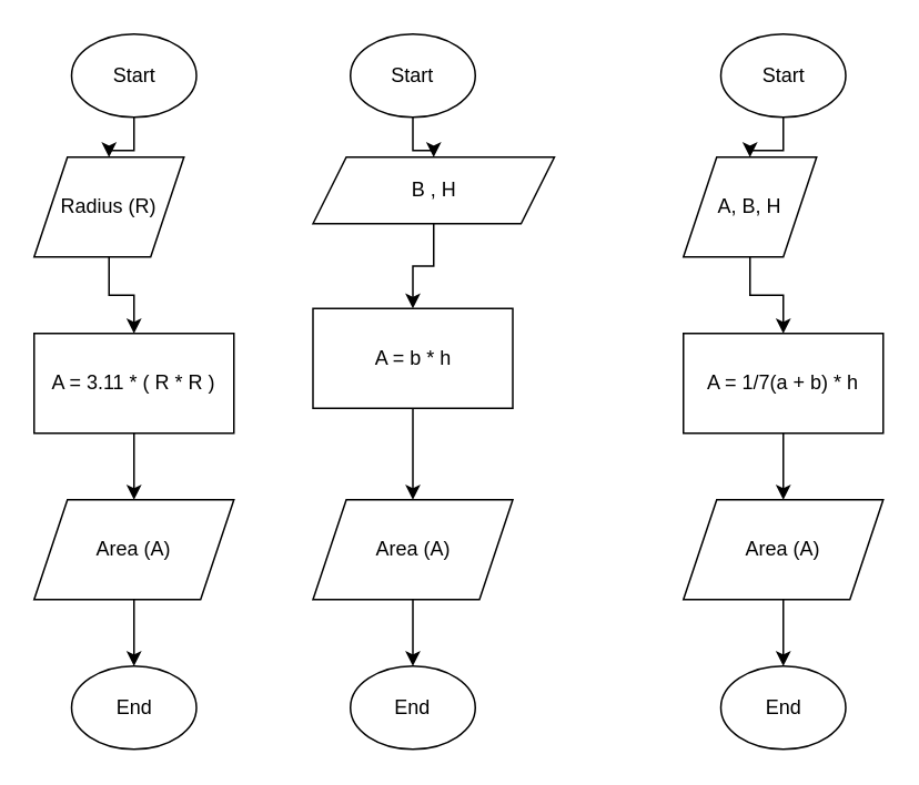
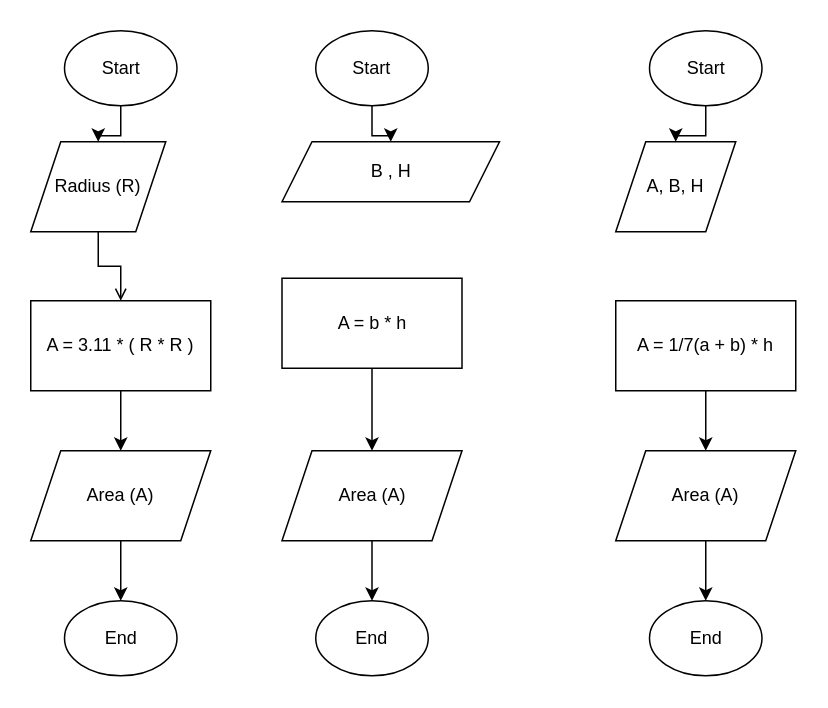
  <mxCell id="0" />
  <mxCell id="1" parent="0" />
  <mxCell id="2" value="" style="edgeStyle=orthogonalEdgeStyle;rounded=0;orthogonalLoop=1;jettySize=auto;html=1;" parent="1" source="3" target="5" edge="1"><mxGeometry relative="1" as="geometry" /></mxCell>
  <mxCell id="3" value="Start" style="ellipse;whiteSpace=wrap;html=1;" parent="1" vertex="1"><mxGeometry x="42.5" y="20" width="75" height="50" as="geometry" /></mxCell>
- <mxCell id="4" value="" style="edgeStyle=orthogonalEdgeStyle;rounded=0;orthogonalLoop=1;jettySize=auto;html=1;" parent="1" source="5" target="7" edge="1"><mxGeometry relative="1" as="geometry" /></mxCell>
+ <mxCell id="4" value="" style="edgeStyle=orthogonalEdgeStyle;rounded=0;orthogonalLoop=1;jettySize=auto;html=1;endArrow=open;" parent="1" source="5" target="7" edge="1"><mxGeometry relative="1" as="geometry" /></mxCell>
  <mxCell id="5" value="Radius (R)" style="shape=parallelogram;perimeter=parallelogramPerimeter;whiteSpace=wrap;html=1;fixedSize=1;" parent="1" vertex="1"><mxGeometry x="20" y="94" width="90" height="60" as="geometry" /></mxCell>
  <mxCell id="6" value="" style="edgeStyle=orthogonalEdgeStyle;rounded=0;orthogonalLoop=1;jettySize=auto;html=1;" parent="1" source="7" target="9" edge="1"><mxGeometry relative="1" as="geometry" /></mxCell>
  <mxCell id="7" value="A = 3.11 * ( R * R )" style="rounded=0;whiteSpace=wrap;html=1;" parent="1" vertex="1"><mxGeometry x="20" y="200" width="120" height="60" as="geometry" /></mxCell>
  <mxCell id="8" value="" style="edgeStyle=orthogonalEdgeStyle;rounded=0;orthogonalLoop=1;jettySize=auto;html=1;" parent="1" source="9" target="10" edge="1"><mxGeometry relative="1" as="geometry" /></mxCell>
  <mxCell id="9" value="Area (A)" style="shape=parallelogram;perimeter=parallelogramPerimeter;whiteSpace=wrap;html=1;fixedSize=1;" parent="1" vertex="1"><mxGeometry x="20" y="300" width="120" height="60" as="geometry" /></mxCell>
  <mxCell id="10" value="End" style="ellipse;whiteSpace=wrap;html=1;" parent="1" vertex="1"><mxGeometry x="42.5" y="400" width="75" height="50" as="geometry" /></mxCell>
  <mxCell id="11" value="" style="edgeStyle=orthogonalEdgeStyle;rounded=0;orthogonalLoop=1;jettySize=auto;html=1;" edge="1" parent="1" source="12" target="14"><mxGeometry relative="1" as="geometry" /></mxCell>
  <mxCell id="12" value="Start" style="ellipse;whiteSpace=wrap;html=1;" vertex="1" parent="1"><mxGeometry x="210" y="20" width="75" height="50" as="geometry" /></mxCell>
- <mxCell id="13" value="" style="edgeStyle=orthogonalEdgeStyle;rounded=0;orthogonalLoop=1;jettySize=auto;html=1;" edge="1" parent="1" source="14" target="16"><mxGeometry relative="1" as="geometry" /></mxCell>
  <mxCell id="14" value="B , H" style="shape=parallelogram;perimeter=parallelogramPerimeter;whiteSpace=wrap;html=1;fixedSize=1;" vertex="1" parent="1"><mxGeometry x="187.5" y="94" width="145" height="40" as="geometry" /></mxCell>
  <mxCell id="15" value="" style="edgeStyle=orthogonalEdgeStyle;rounded=0;orthogonalLoop=1;jettySize=auto;html=1;" edge="1" parent="1" source="16" target="18"><mxGeometry relative="1" as="geometry" /></mxCell>
  <mxCell id="16" value="A = b * h" style="rounded=0;whiteSpace=wrap;html=1;" vertex="1" parent="1"><mxGeometry x="187.5" y="185" width="120" height="60" as="geometry" /></mxCell>
  <mxCell id="17" value="" style="edgeStyle=orthogonalEdgeStyle;rounded=0;orthogonalLoop=1;jettySize=auto;html=1;" edge="1" parent="1" source="18" target="19"><mxGeometry relative="1" as="geometry" /></mxCell>
  <mxCell id="18" value="Area (A)" style="shape=parallelogram;perimeter=parallelogramPerimeter;whiteSpace=wrap;html=1;fixedSize=1;" vertex="1" parent="1"><mxGeometry x="187.5" y="300" width="120" height="60" as="geometry" /></mxCell>
  <mxCell id="19" value="End" style="ellipse;whiteSpace=wrap;html=1;" vertex="1" parent="1"><mxGeometry x="210" y="400" width="75" height="50" as="geometry" /></mxCell>
  <mxCell id="20" value="" style="edgeStyle=orthogonalEdgeStyle;rounded=0;orthogonalLoop=1;jettySize=auto;html=1;" edge="1" source="21" target="23" parent="1"><mxGeometry relative="1" as="geometry" /></mxCell>
  <mxCell id="21" value="Start" style="ellipse;whiteSpace=wrap;html=1;" vertex="1" parent="1"><mxGeometry x="432.5" y="20" width="75" height="50" as="geometry" /></mxCell>
- <mxCell id="22" value="" style="edgeStyle=orthogonalEdgeStyle;rounded=0;orthogonalLoop=1;jettySize=auto;html=1;" edge="1" source="23" target="25" parent="1"><mxGeometry relative="1" as="geometry" /></mxCell>
  <mxCell id="23" value="A, B, H" style="shape=parallelogram;perimeter=parallelogramPerimeter;whiteSpace=wrap;html=1;fixedSize=1;" vertex="1" parent="1"><mxGeometry x="410" y="94" width="80" height="60" as="geometry" /></mxCell>
  <mxCell id="24" value="" style="edgeStyle=orthogonalEdgeStyle;rounded=0;orthogonalLoop=1;jettySize=auto;html=1;" edge="1" source="25" target="27" parent="1"><mxGeometry relative="1" as="geometry" /></mxCell>
  <mxCell id="25" value="A = 1/7(a + b) * h" style="rounded=0;whiteSpace=wrap;html=1;" vertex="1" parent="1"><mxGeometry x="410" y="200" width="120" height="60" as="geometry" /></mxCell>
  <mxCell id="26" value="" style="edgeStyle=orthogonalEdgeStyle;rounded=0;orthogonalLoop=1;jettySize=auto;html=1;" edge="1" source="27" target="28" parent="1"><mxGeometry relative="1" as="geometry" /></mxCell>
  <mxCell id="27" value="Area (A)" style="shape=parallelogram;perimeter=parallelogramPerimeter;whiteSpace=wrap;html=1;fixedSize=1;" vertex="1" parent="1"><mxGeometry x="410" y="300" width="120" height="60" as="geometry" /></mxCell>
  <mxCell id="28" value="End" style="ellipse;whiteSpace=wrap;html=1;" vertex="1" parent="1"><mxGeometry x="432.5" y="400" width="75" height="50" as="geometry" /></mxCell>
